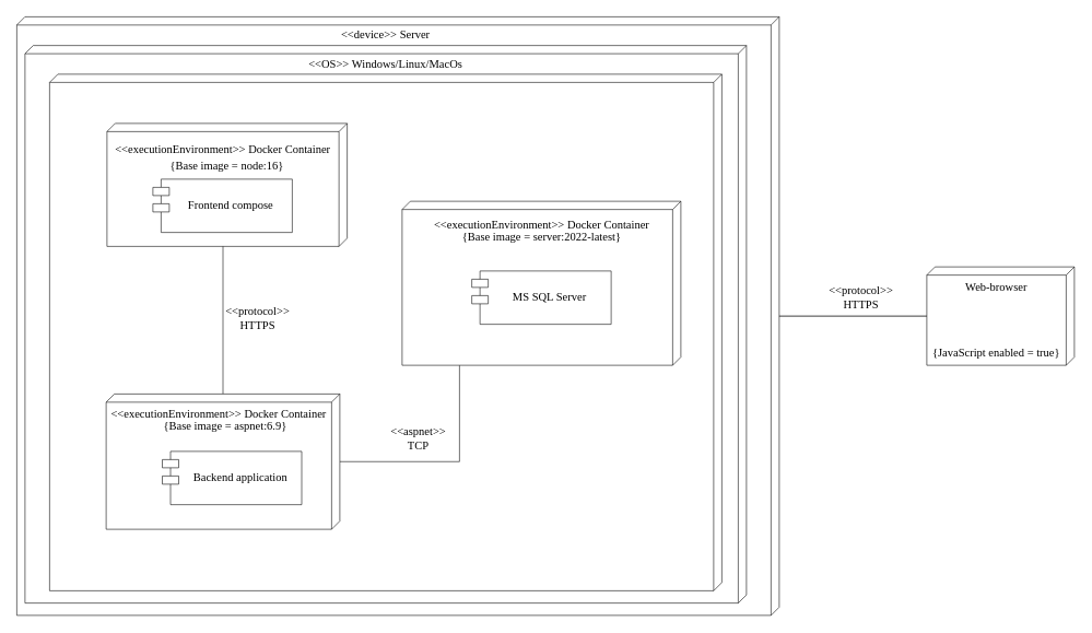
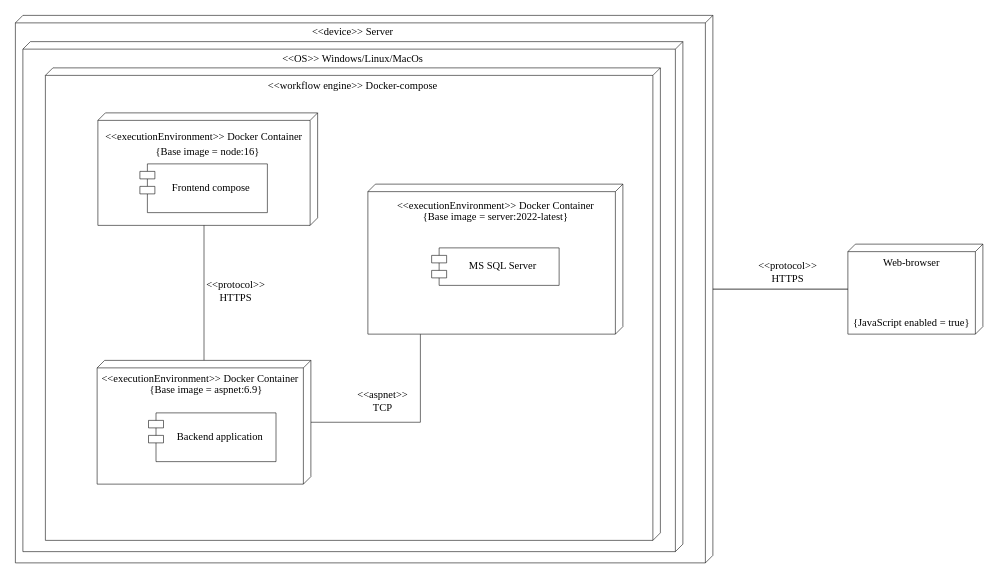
  <mxCell id="0" />
  <mxCell id="1" parent="0" />
  <mxCell id="2" value="" style="verticalAlign=top;align=center;spacingTop=8;spacingLeft=2;spacingRight=12;shape=cube;size=10;direction=south;fontStyle=4;html=1;whiteSpace=wrap;strokeWidth=0.75;fontFamily=Times New Roman;fontSize=14;" parent="1" vertex="1"><mxGeometry x="20" y="20" width="930" height="730" as="geometry" /></mxCell>
  <mxCell id="3" value="" style="verticalAlign=top;align=center;spacingTop=8;spacingLeft=2;spacingRight=12;shape=cube;size=10;direction=south;fontStyle=4;html=1;whiteSpace=wrap;strokeWidth=0.75;fontFamily=Times New Roman;fontSize=14;" parent="1" vertex="1"><mxGeometry x="30" y="55" width="880" height="680" as="geometry" /></mxCell>
  <mxCell id="4" value="" style="verticalAlign=top;align=center;spacingTop=8;spacingLeft=2;spacingRight=12;shape=cube;size=10;direction=south;fontStyle=4;html=1;whiteSpace=wrap;strokeWidth=0.75;fontFamily=Times New Roman;fontSize=14;" parent="1" vertex="1"><mxGeometry x="60" y="90" width="820" height="630" as="geometry" /></mxCell>
  <mxCell id="5" value="" style="verticalAlign=top;align=left;spacingTop=8;spacingLeft=2;spacingRight=12;shape=cube;size=10;direction=south;fontStyle=4;html=1;whiteSpace=wrap;strokeWidth=0.75;fontFamily=Times New Roman;fontSize=14;" parent="1" vertex="1"><mxGeometry x="130" y="150" width="293" height="150" as="geometry" /></mxCell>
  <mxCell id="6" style="edgeStyle=orthogonalEdgeStyle;rounded=0;orthogonalLoop=1;jettySize=auto;html=1;entryX=0;entryY=0;entryDx=150;entryDy=151.5;entryPerimeter=0;endArrow=none;endFill=0;strokeWidth=0.75;fontFamily=Times New Roman;fontSize=14;" parent="1" source="8" target="5" edge="1"><mxGeometry relative="1" as="geometry" /></mxCell>
  <mxCell id="7" style="edgeStyle=orthogonalEdgeStyle;rounded=0;orthogonalLoop=1;jettySize=auto;html=1;entryX=0;entryY=0;entryDx=90;entryDy=270;entryPerimeter=0;strokeWidth=0.75;fontFamily=Times New Roman;fontSize=14;" parent="1" source="8" target="9" edge="1"><mxGeometry relative="1" as="geometry" /></mxCell>
  <mxCell id="8" value="" style="verticalAlign=top;align=left;spacingTop=8;spacingLeft=2;spacingRight=12;shape=cube;size=10;direction=south;fontStyle=4;html=1;whiteSpace=wrap;strokeWidth=0.75;fontFamily=Times New Roman;fontSize=14;" parent="1" vertex="1"><mxGeometry x="129" y="480" width="285" height="165" as="geometry" /></mxCell>
  <mxCell id="9" value="" style="verticalAlign=top;align=left;spacingTop=8;spacingLeft=2;spacingRight=12;shape=cube;size=10;direction=south;fontStyle=4;html=1;whiteSpace=wrap;strokeWidth=0.75;fontFamily=Times New Roman;fontSize=14;" parent="1" vertex="1"><mxGeometry x="490" y="245" width="340" height="200" as="geometry" /></mxCell>
  <mxCell id="10" value="&amp;lt;&amp;lt;protocol&amp;gt;&amp;gt;&lt;br style=&quot;font-size: 14px;&quot;&gt;HTTPS" style="text;html=1;strokeColor=none;fillColor=none;align=center;verticalAlign=middle;whiteSpace=wrap;rounded=0;strokeWidth=0.75;fontFamily=Times New Roman;fontSize=14;" parent="1" vertex="1"><mxGeometry x="284" y="373" width="60" height="30" as="geometry" /></mxCell>
  <mxCell id="11" value="&amp;lt;&amp;lt;executionEnvironment&amp;gt;&amp;gt; Docker Container" style="text;html=1;strokeColor=none;fillColor=none;align=center;verticalAlign=middle;whiteSpace=wrap;rounded=0;strokeWidth=0.75;fontFamily=Times New Roman;fontSize=14;" parent="1" vertex="1"><mxGeometry x="134.75" y="168" width="272.5" height="30" as="geometry" /></mxCell>
  <mxCell id="12" value="&amp;lt;&amp;lt;protocol&amp;gt;&amp;gt;&lt;br style=&quot;font-size: 14px;&quot;&gt;HTTPS" style="text;html=1;strokeColor=none;fillColor=none;align=center;verticalAlign=middle;whiteSpace=wrap;rounded=0;strokeWidth=0.75;fontFamily=Times New Roman;fontSize=14;" parent="1" vertex="1"><mxGeometry x="1020" y="347.5" width="60" height="30" as="geometry" /></mxCell>
  <mxCell id="13" value="&amp;lt;&amp;lt;executionEnvironment&amp;gt;&amp;gt; Docker Container" style="text;html=1;strokeColor=none;fillColor=none;align=center;verticalAlign=middle;whiteSpace=wrap;rounded=0;strokeWidth=0.75;fontFamily=Times New Roman;fontSize=14;" parent="1" vertex="1"><mxGeometry x="130" y="490" width="272.5" height="30" as="geometry" /></mxCell>
  <mxCell id="14" value="&amp;lt;&amp;lt;executionEnvironment&amp;gt;&amp;gt; Docker Container" style="text;html=1;strokeColor=none;fillColor=none;align=center;verticalAlign=middle;whiteSpace=wrap;rounded=0;strokeWidth=0.75;fontFamily=Times New Roman;fontSize=14;" parent="1" vertex="1"><mxGeometry x="523.75" y="260" width="272.5" height="30" as="geometry" /></mxCell>
  <mxCell id="15" value="{Base image = node:16}" style="text;html=1;strokeColor=none;fillColor=none;align=center;verticalAlign=middle;whiteSpace=wrap;rounded=0;strokeWidth=0.75;fontFamily=Times New Roman;fontSize=14;" parent="1" vertex="1"><mxGeometry x="140.25" y="188" width="272.5" height="30" as="geometry" /></mxCell>
  <mxCell id="16" value="{Base image =&amp;nbsp;server:2022-latest}" style="text;html=1;strokeColor=none;fillColor=none;align=center;verticalAlign=middle;whiteSpace=wrap;rounded=0;strokeWidth=0.75;fontFamily=Times New Roman;fontSize=14;" parent="1" vertex="1"><mxGeometry x="523.75" y="274" width="272.5" height="30" as="geometry" /></mxCell>
- <mxCell id="17" value="MS SQL Server" style="shape=module;align=left;spacingLeft=20;align=center;verticalAlign=middle;whiteSpace=wrap;html=1;rounded=0;strokeWidth=0.75;fontFamily=Times New Roman;fontSize=14;fontColor=default;fillColor=none;gradientColor=none;" parent="1" vertex="1"><mxGeometry x="575" y="330" width="170" height="65" as="geometry" /></mxCell>
+ <mxCell id="17" value="MS SQL Server" style="shape=module;align=left;spacingLeft=20;align=center;verticalAlign=middle;whiteSpace=wrap;html=1;rounded=0;strokeWidth=0.75;fontFamily=Times New Roman;fontSize=14;fontColor=default;fillColor=none;gradientColor=none;" parent="1" vertex="1"><mxGeometry x="575" y="330" width="170" height="50" as="geometry" /></mxCell>
  <mxCell id="18" value="Backend application" style="shape=module;align=left;spacingLeft=20;align=center;verticalAlign=middle;whiteSpace=wrap;html=1;rounded=0;strokeWidth=0.75;fontFamily=Times New Roman;fontSize=14;fontColor=default;fillColor=none;gradientColor=none;" parent="1" vertex="1"><mxGeometry x="197.5" y="550" width="170" height="65" as="geometry" /></mxCell>
  <mxCell id="19" value="Frontend compose" style="shape=module;align=left;spacingLeft=20;align=center;verticalAlign=middle;whiteSpace=wrap;html=1;rounded=0;strokeWidth=0.75;fontFamily=Times New Roman;fontSize=14;fontColor=default;fillColor=none;gradientColor=none;" parent="1" vertex="1"><mxGeometry x="186" y="218" width="170" height="65" as="geometry" /></mxCell>
+ <mxCell id="20" value="&amp;lt;&amp;lt;workflow engine&amp;gt;&amp;gt; Docker-compose" style="text;html=1;strokeColor=none;fillColor=none;align=center;verticalAlign=middle;whiteSpace=wrap;rounded=0;fontSize=14;fontFamily=Times New Roman;fontColor=default;strokeWidth=0.75;" parent="1" vertex="1"><mxGeometry x="280" y="100" width="380" height="30" as="geometry" /></mxCell>
  <mxCell id="21" value="&amp;lt;&amp;lt;OS&amp;gt;&amp;gt; Windows/Linux/MacOs" style="text;html=1;strokeColor=none;fillColor=none;align=center;verticalAlign=middle;whiteSpace=wrap;rounded=0;fontSize=14;fontFamily=Times New Roman;fontColor=default;strokeWidth=0.75;" parent="1" vertex="1"><mxGeometry x="310" y="63" width="320" height="30" as="geometry" /></mxCell>
  <mxCell id="22" value="&amp;lt;&amp;lt;device&amp;gt;&amp;gt; Server" style="text;html=1;strokeColor=none;fillColor=none;align=center;verticalAlign=middle;whiteSpace=wrap;rounded=0;fontSize=14;fontFamily=Times New Roman;fontColor=default;strokeWidth=0.75;" parent="1" vertex="1"><mxGeometry x="385" y="27" width="170" height="30" as="geometry" /></mxCell>
  <mxCell id="23" style="edgeStyle=orthogonalEdgeStyle;rounded=0;orthogonalLoop=1;jettySize=auto;html=1;fontFamily=Times New Roman;fontSize=14;fontColor=default;endArrow=none;endFill=0;" parent="1" source="24" target="2" edge="1"><mxGeometry relative="1" as="geometry" /></mxCell>
  <mxCell id="24" value="" style="verticalAlign=top;align=left;spacingTop=8;spacingLeft=2;spacingRight=12;shape=cube;size=10;direction=south;fontStyle=4;html=1;whiteSpace=wrap;rounded=0;strokeWidth=0.75;fontFamily=Times New Roman;fontSize=14;fontColor=default;fillColor=none;gradientColor=none;" parent="1" vertex="1"><mxGeometry x="1130" y="325" width="180" height="120" as="geometry" /></mxCell>
  <mxCell id="25" value="Web-browser" style="text;html=1;strokeColor=none;fillColor=none;align=center;verticalAlign=middle;whiteSpace=wrap;rounded=0;fontSize=14;fontFamily=Times New Roman;fontColor=default;" parent="1" vertex="1"><mxGeometry x="1165" y="340" width="100" height="20" as="geometry" /></mxCell>
  <mxCell id="26" value="&lt;span style=&quot;font-weight: normal;&quot;&gt;{JavaScript enabled = true}&lt;/span&gt;" style="text;html=1;strokeColor=none;fillColor=none;align=center;verticalAlign=middle;whiteSpace=wrap;rounded=0;fontSize=14;fontFamily=Times New Roman;fontColor=default;fontStyle=1" parent="1" vertex="1"><mxGeometry x="1130" y="420" width="170" height="20" as="geometry" /></mxCell>
  <mxCell id="27" value="&amp;lt;&amp;lt;aspnet&amp;gt;&amp;gt;&lt;br style=&quot;font-size: 14px;&quot;&gt;TCP" style="text;html=1;strokeColor=none;fillColor=none;align=center;verticalAlign=middle;whiteSpace=wrap;rounded=0;strokeWidth=0.75;fontFamily=Times New Roman;fontSize=14;" parent="1" vertex="1"><mxGeometry x="480" y="520" width="60" height="30" as="geometry" /></mxCell>
  <mxCell id="28" value="{Base image = aspnet:6.9}" style="text;html=1;strokeColor=none;fillColor=none;align=center;verticalAlign=middle;whiteSpace=wrap;rounded=0;strokeWidth=0.75;fontFamily=Times New Roman;fontSize=14;" vertex="1" parent="1"><mxGeometry x="137.75" y="505" width="272.5" height="30" as="geometry" /></mxCell>
